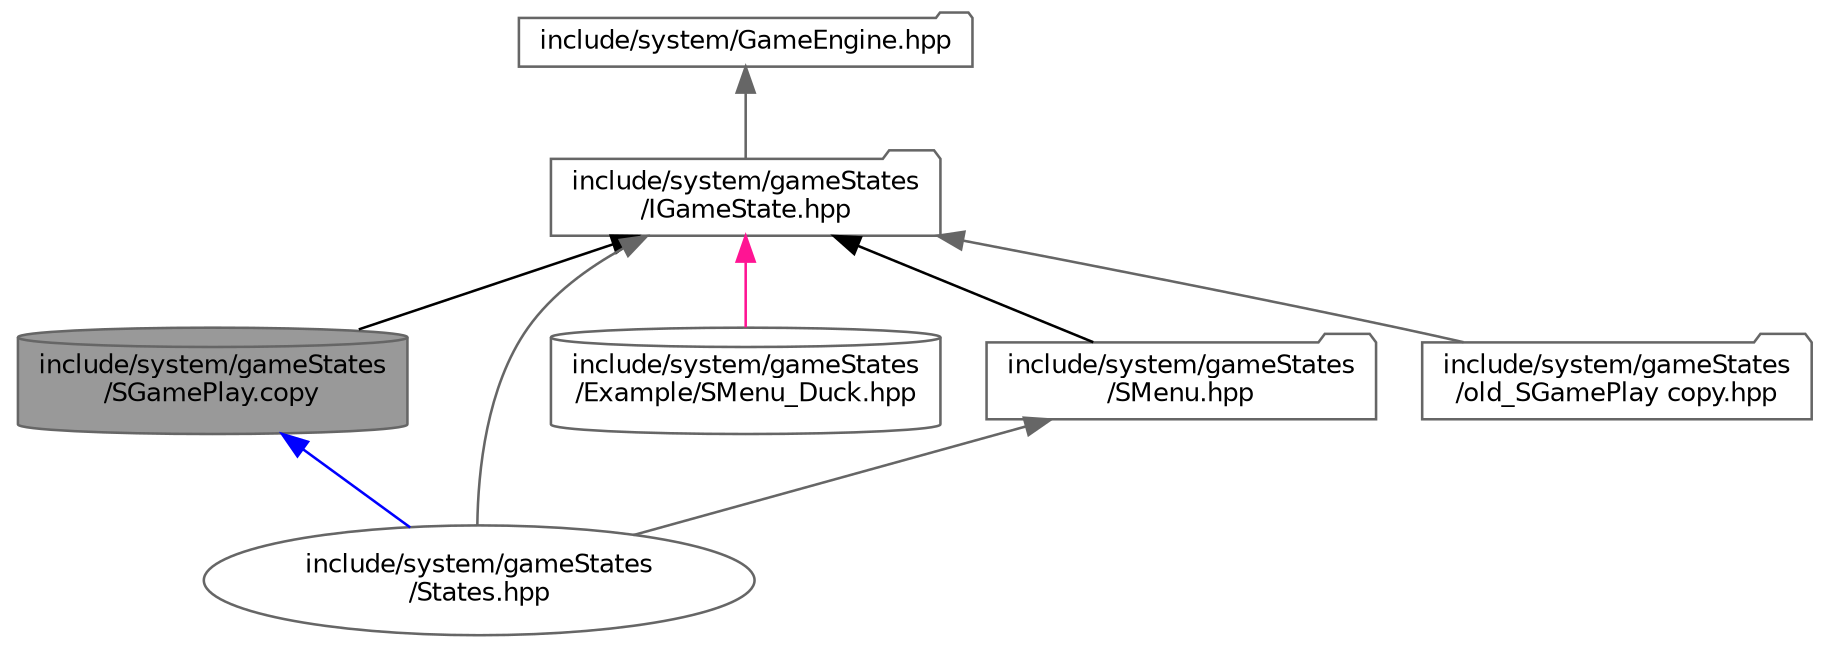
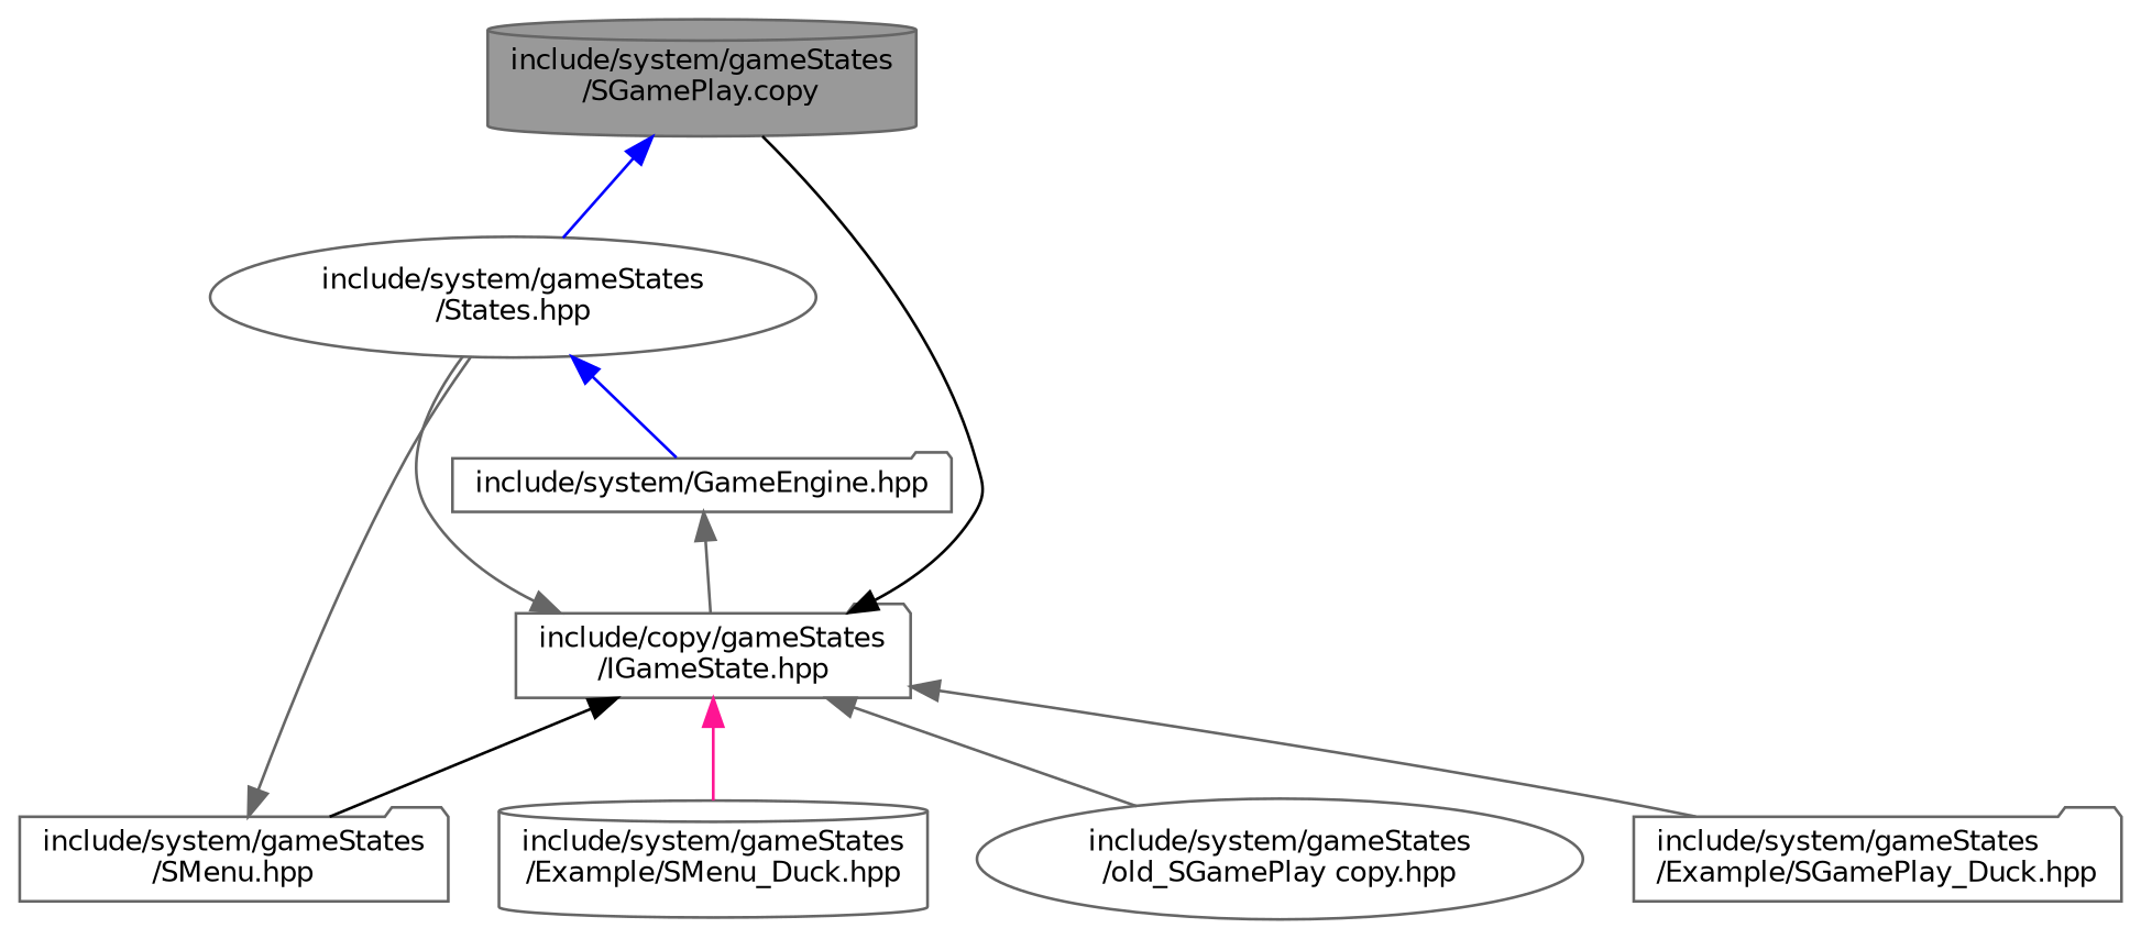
  digraph {
    node [color=grey40 fillcolor=white fontname=Helvetica fontsize=10 shape=folder style=filled]
    edge [color=gray40 dir=back fontname=Helvetica fontsize=10 labelfontname=Helvetica labelfontsize=10 style=solid]
    n1 [color=gray40 fillcolor=grey60 fontcolor=black height=0.2 label="include/system/gameStates\l/SGamePlay.copy" shape=cylinder width=0.4]
    n2 [height=0.2 label="include/system/gameStates\l/States.hpp" shape=ellipse width=0.4]
    n3 [height=0.2 label="include/system/GameEngine.hpp" width=0.4]
-   n4 [height=0.2 label="include/system/gameStates\l/IGameState.hpp" width=0.4]
+   n4 [height=0.2 label="include/copy/gameStates\l/IGameState.hpp" width=0.4]
+   n5 [height=0.2 label="include/system/gameStates\l/Example/SGamePlay_Duck.hpp" width=0.4]
    n6 [height=0.2 label="include/system/gameStates\l/Example/SMenu_Duck.hpp" shape=cylinder width=0.4]
    n7 [height=0.2 label="include/system/gameStates\l/SMenu.hpp" width=0.4]
-   n8 [height=0.2 label="include/system/gameStates\l/old_SGamePlay copy.hpp" width=0.4]
+   n8 [height=0.2 label="include/system/gameStates\l/old_SGamePlay copy.hpp" shape=ellipse width=0.4]
    n1 -> n2 [color=blue]
+   n2 -> n3 [color=blue]
    n3 -> n4
    n4 -> n1 [color=black]
    n4 -> n2
+   n4 -> n5
    n4 -> n6 [color=deeppink]
    n4 -> n7 [color=black]
    n4 -> n8
    n7 -> n2
  }
